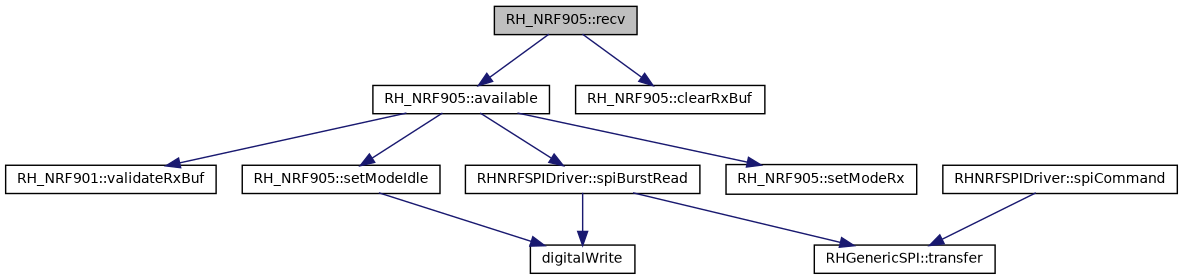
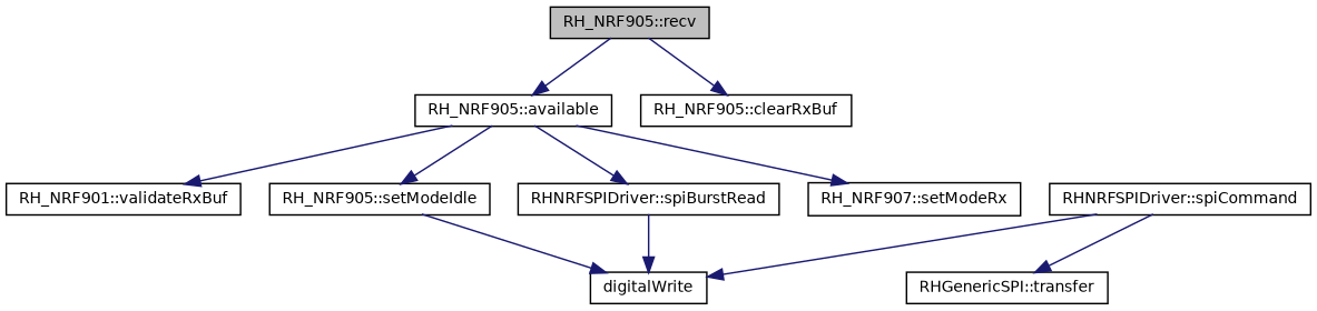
  digraph {
    rankdir=TB
    node [color=black fillcolor=white fontname=Helvetica fontsize=10 shape=record style=filled]
    edge [color=midnightblue fontname=Helvetica fontsize=10 labelfontname=Helvetica labelfontsize=10 style=solid]
    n1 [fillcolor=grey75 fontcolor=black height=0.2 label="RH_NRF905::recv" width=0.4]
    n2 [height=0.2 label="RH_NRF905::available" width=0.4]
    n3 [height=0.2 label="RH_NRF905::clearRxBuf" width=0.4]
    n4 [height=0.2 label="RH_NRF905::setModeIdle" width=0.4]
-   n5 [height=0.2 label="RH_NRF905::setModeRx" width=0.4]
+   n5 [height=0.2 label="RH_NRF907::setModeRx" width=0.4]
    n6 [height=0.2 label="RHNRFSPIDriver::spiBurstRead" width=0.4]
    n7 [height=0.2 label="RH_NRF901::validateRxBuf" width=0.4]
    n8 [height=0.2 label=digitalWrite width=0.4]
    n9 [height=0.2 label="RHGenericSPI::transfer" width=0.4]
    n10 [height=0.2 label="RHNRFSPIDriver::spiCommand" width=0.4]
    n1 -> n2
    n1 -> n3
    n2 -> n4
    n2 -> n5
    n2 -> n6
    n2 -> n7
    n4 -> n8
    n6 -> n8
-   n6 -> n9
+   n10 -> n8
    n10 -> n9
  }
